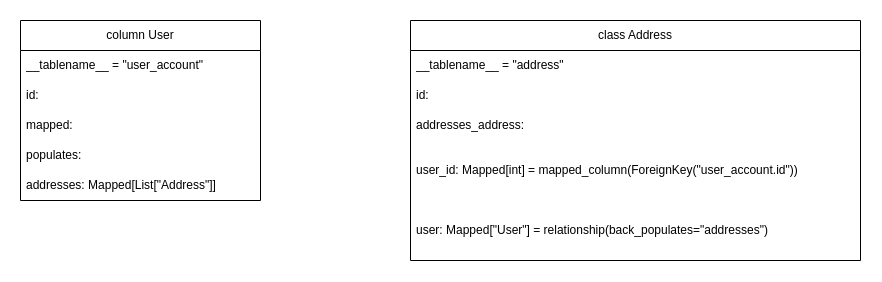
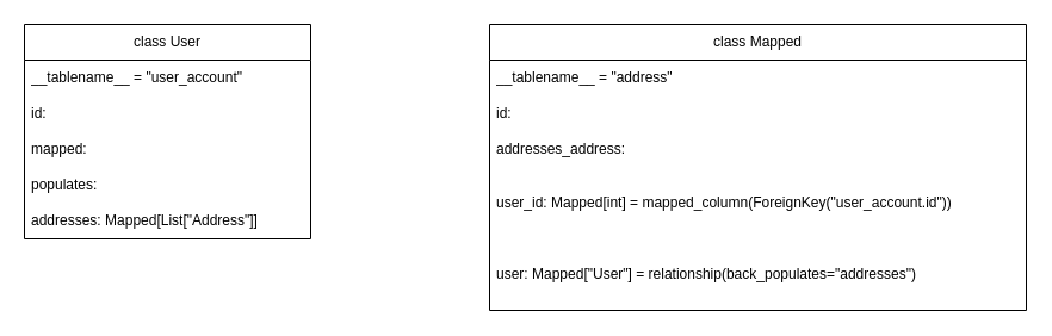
  <mxCell id="0" />
  <mxCell id="1" parent="0" />
- <mxCell id="2" value="column&amp;nbsp;User" style="swimlane;fontStyle=0;childLayout=stackLayout;horizontal=1;startSize=30;horizontalStack=0;resizeParent=1;resizeParentMax=0;resizeLast=0;collapsible=1;marginBottom=0;whiteSpace=wrap;html=1;" vertex="1" parent="1"><mxGeometry x="20" y="20" width="240" height="180" as="geometry" /></mxCell>
+ <mxCell id="2" value="class&amp;nbsp;User" style="swimlane;fontStyle=0;childLayout=stackLayout;horizontal=1;startSize=30;horizontalStack=0;resizeParent=1;resizeParentMax=0;resizeLast=0;collapsible=1;marginBottom=0;whiteSpace=wrap;html=1;" vertex="1" parent="1"><mxGeometry x="20" y="20" width="240" height="180" as="geometry" /></mxCell>
  <mxCell id="3" value="__tablename__ = &quot;user_account&quot;" style="text;strokeColor=none;fillColor=none;align=left;verticalAlign=middle;spacingLeft=4;spacingRight=4;overflow=hidden;points=[[0,0.5],[1,0.5]];portConstraint=eastwest;rotatable=0;whiteSpace=wrap;html=1;" vertex="1" parent="2"><mxGeometry y="30" width="240" height="30" as="geometry" /></mxCell>
  <mxCell id="4" value="id:" style="text;strokeColor=none;fillColor=none;align=left;verticalAlign=middle;spacingLeft=4;spacingRight=4;overflow=hidden;points=[[0,0.5],[1,0.5]];portConstraint=eastwest;rotatable=0;whiteSpace=wrap;html=1;" vertex="1" parent="2"><mxGeometry y="60" width="240" height="30" as="geometry" /></mxCell>
  <mxCell id="5" value="mapped:" style="text;strokeColor=none;fillColor=none;align=left;verticalAlign=middle;spacingLeft=4;spacingRight=4;overflow=hidden;points=[[0,0.5],[1,0.5]];portConstraint=eastwest;rotatable=0;whiteSpace=wrap;html=1;" vertex="1" parent="2"><mxGeometry y="90" width="240" height="30" as="geometry" /></mxCell>
  <mxCell id="6" value="populates:" style="text;strokeColor=none;fillColor=none;align=left;verticalAlign=middle;spacingLeft=4;spacingRight=4;overflow=hidden;points=[[0,0.5],[1,0.5]];portConstraint=eastwest;rotatable=0;whiteSpace=wrap;html=1;" vertex="1" parent="2"><mxGeometry y="120" width="240" height="30" as="geometry" /></mxCell>
  <mxCell id="7" value="addresses: Mapped[List[&quot;Address&quot;]]" style="text;strokeColor=none;fillColor=none;align=left;verticalAlign=middle;spacingLeft=4;spacingRight=4;overflow=hidden;points=[[0,0.5],[1,0.5]];portConstraint=eastwest;rotatable=0;whiteSpace=wrap;html=1;" vertex="1" parent="2"><mxGeometry y="150" width="240" height="30" as="geometry" /></mxCell>
- <mxCell id="8" value="class Address" style="swimlane;fontStyle=0;childLayout=stackLayout;horizontal=1;startSize=30;horizontalStack=0;resizeParent=1;resizeParentMax=0;resizeLast=0;collapsible=1;marginBottom=0;whiteSpace=wrap;html=1;" vertex="1" parent="1"><mxGeometry x="410" y="20" width="450" height="240" as="geometry" /></mxCell>
+ <mxCell id="8" value="class Mapped" style="swimlane;fontStyle=0;childLayout=stackLayout;horizontal=1;startSize=30;horizontalStack=0;resizeParent=1;resizeParentMax=0;resizeLast=0;collapsible=1;marginBottom=0;whiteSpace=wrap;html=1;" vertex="1" parent="1"><mxGeometry x="410" y="20" width="450" height="240" as="geometry" /></mxCell>
  <mxCell id="9" value="__tablename__ = &quot;address&quot;" style="text;strokeColor=none;fillColor=none;align=left;verticalAlign=middle;spacingLeft=4;spacingRight=4;overflow=hidden;points=[[0,0.5],[1,0.5]];portConstraint=eastwest;rotatable=0;whiteSpace=wrap;html=1;" vertex="1" parent="8"><mxGeometry y="30" width="450" height="30" as="geometry" /></mxCell>
  <mxCell id="10" value="id:" style="text;strokeColor=none;fillColor=none;align=left;verticalAlign=middle;spacingLeft=4;spacingRight=4;overflow=hidden;points=[[0,0.5],[1,0.5]];portConstraint=eastwest;rotatable=0;whiteSpace=wrap;html=1;" vertex="1" parent="8"><mxGeometry y="60" width="450" height="30" as="geometry" /></mxCell>
  <mxCell id="11" value="addresses_address:" style="text;strokeColor=none;fillColor=none;align=left;verticalAlign=middle;spacingLeft=4;spacingRight=4;overflow=hidden;points=[[0,0.5],[1,0.5]];portConstraint=eastwest;rotatable=0;whiteSpace=wrap;html=1;" vertex="1" parent="8"><mxGeometry y="90" width="450" height="30" as="geometry" /></mxCell>
  <mxCell id="12" value="user_id: Mapped[int] = mapped_column(ForeignKey(&quot;user_account.id&quot;))" style="text;strokeColor=none;fillColor=none;align=left;verticalAlign=middle;spacingLeft=4;spacingRight=4;overflow=hidden;points=[[0,0.5],[1,0.5]];portConstraint=eastwest;rotatable=0;whiteSpace=wrap;html=1;" vertex="1" parent="8"><mxGeometry y="120" width="450" height="60" as="geometry" /></mxCell>
  <mxCell id="13" value="user: Mapped[&quot;User&quot;] = relationship(back_populates=&quot;addresses&quot;)" style="text;strokeColor=none;fillColor=none;align=left;verticalAlign=middle;spacingLeft=4;spacingRight=4;overflow=hidden;points=[[0,0.5],[1,0.5]];portConstraint=eastwest;rotatable=0;whiteSpace=wrap;html=1;" vertex="1" parent="8"><mxGeometry y="180" width="450" height="60" as="geometry" /></mxCell>
